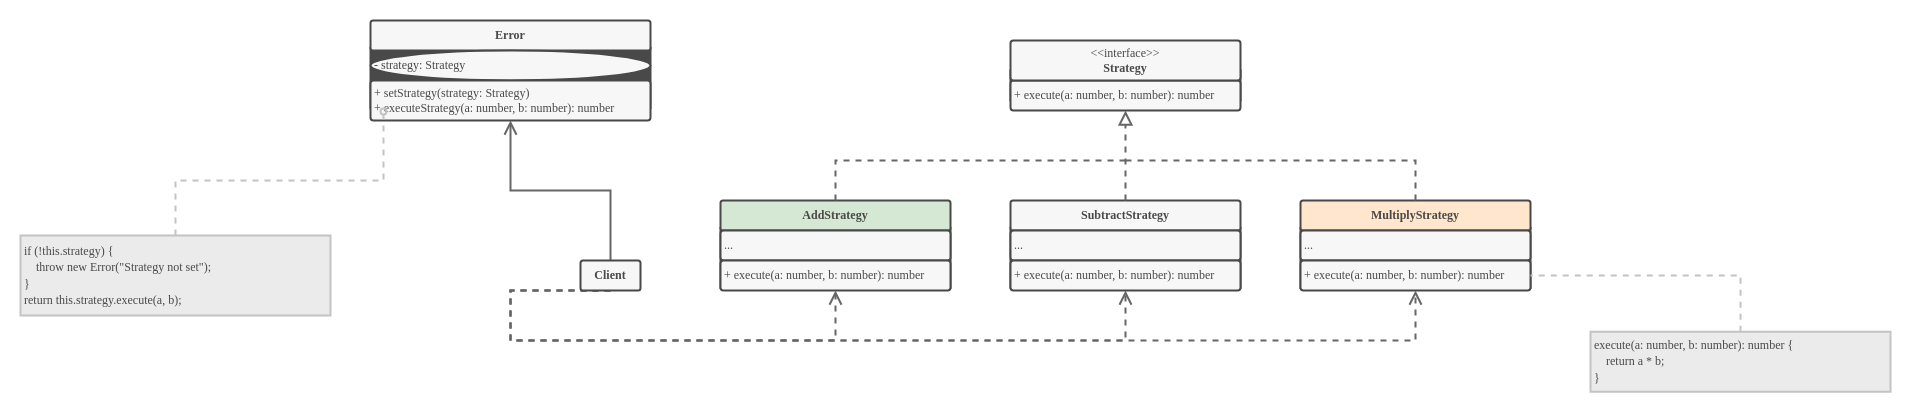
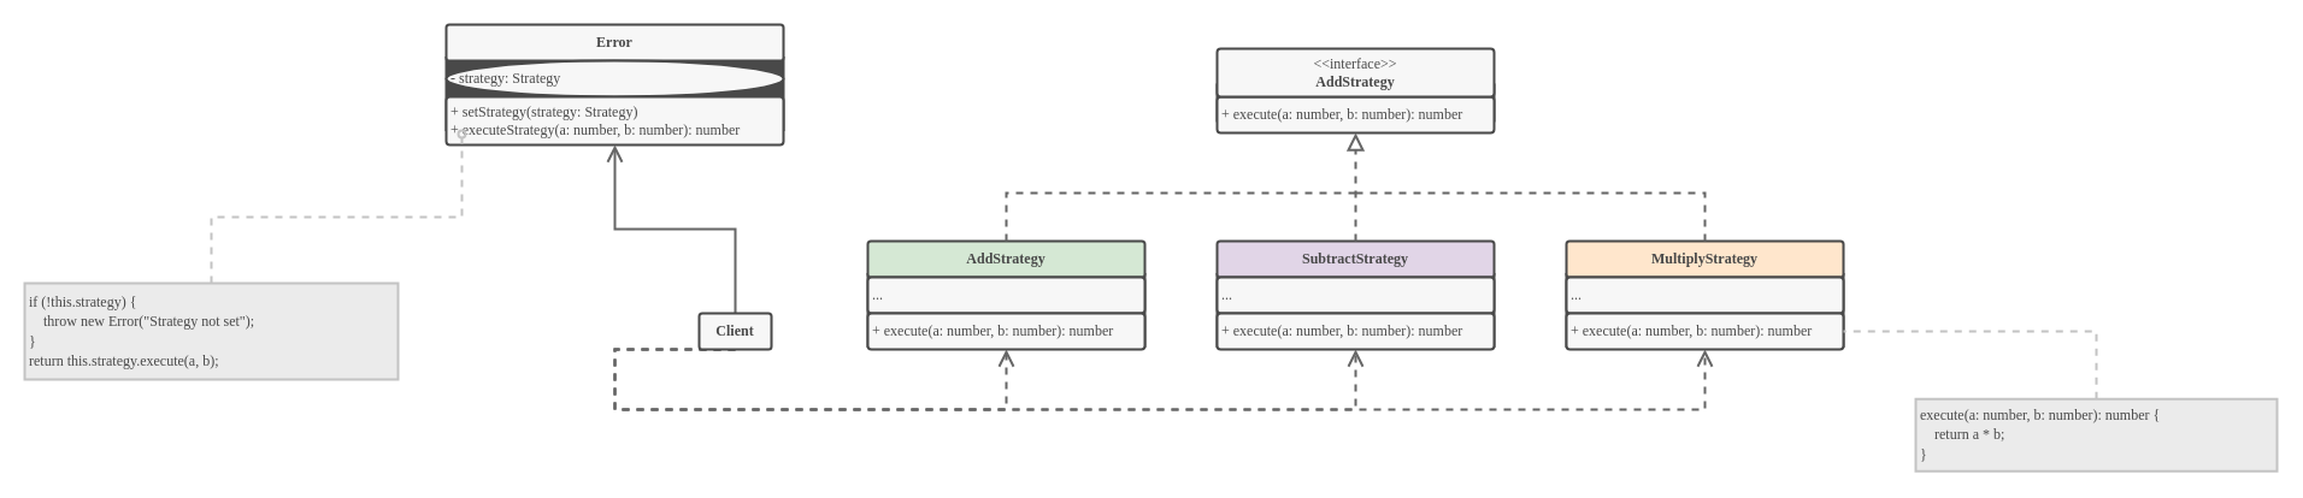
  <mxCell id="0" />
  <mxCell id="1" parent="0" />
  <mxCell id="2" value="" style="group" vertex="1" connectable="0" parent="1"><mxGeometry x="1010" y="40" width="230" height="70" as="geometry" /></mxCell>
  <mxCell id="3" value="" style="whiteSpace=wrap;html=1;strokeColor=#494949;fillColor=#494949;container=0;strokeWidth=2;" vertex="1" parent="2"><mxGeometry y="29.93" width="230.0" height="30" as="geometry" /></mxCell>
  <mxCell id="4" value="&lt;font color=&quot;#494949&quot; data-font-src=&quot;https://fonts.googleapis.com/css?family=Nunito&quot; face=&quot;Nunito&quot;&gt;+&amp;nbsp;execute(a: number, b: number): number&lt;br&gt;&lt;/font&gt;" style="rounded=1;whiteSpace=wrap;html=1;arcSize=6;fillColor=#F7F7F7;strokeColor=#494949;align=left;spacingLeft=2;container=0;strokeWidth=2;absoluteArcSize=1;" vertex="1" parent="2"><mxGeometry y="40" width="230" height="30" as="geometry" /></mxCell>
- <mxCell id="5" value="&lt;font face=&quot;Nunito&quot; color=&quot;#494949&quot;&gt;&amp;lt;&amp;lt;interface&amp;gt;&amp;gt;&lt;br&gt;&lt;b&gt;Strategy&lt;/b&gt;&lt;br&gt;&lt;/font&gt;" style="rounded=1;whiteSpace=wrap;html=1;arcSize=6;fillColor=#F7F7F7;strokeColor=#494949;container=0;strokeWidth=2;absoluteArcSize=1;" vertex="1" parent="2"><mxGeometry width="230" height="40" as="geometry" /></mxCell>
+ <mxCell id="5" value="&lt;font face=&quot;Nunito&quot; color=&quot;#494949&quot;&gt;&amp;lt;&amp;lt;interface&amp;gt;&amp;gt;&lt;br&gt;&lt;b&gt;AddStrategy&lt;/b&gt;&lt;br&gt;&lt;/font&gt;" style="rounded=1;whiteSpace=wrap;html=1;arcSize=6;fillColor=#F7F7F7;strokeColor=#494949;container=0;strokeWidth=2;absoluteArcSize=1;" vertex="1" parent="2"><mxGeometry width="230" height="40" as="geometry" /></mxCell>
  <mxCell id="6" value="" style="group" vertex="1" connectable="0" parent="1"><mxGeometry x="720" y="200" width="230" height="90" as="geometry" /></mxCell>
  <mxCell id="7" value="" style="whiteSpace=wrap;html=1;fillColor=#494949;strokeColor=#494949;container=0;strokeWidth=2;" vertex="1" parent="6"><mxGeometry y="27.5" width="230.0" height="60" as="geometry" /></mxCell>
  <mxCell id="8" value="&lt;font face=&quot;Nunito&quot; color=&quot;#494949&quot;&gt;&lt;b&gt;AddStrategy&lt;/b&gt;&lt;/font&gt;" style="rounded=1;whiteSpace=wrap;html=1;arcSize=5;fillColor=#d5e8d4;strokeColor=#494949;strokeWidth=2;container=0;absoluteArcSize=1;" vertex="1" parent="6"><mxGeometry width="230.0" height="30" as="geometry" /></mxCell>
  <mxCell id="9" value="&lt;font face=&quot;Nunito&quot;&gt;...&lt;/font&gt;" style="rounded=1;whiteSpace=wrap;html=1;arcSize=6;fillColor=#F7F7F7;strokeColor=#494949;align=left;perimeterSpacing=0;spacingLeft=2;fontColor=#494949;strokeWidth=2;container=0;absoluteArcSize=1;" vertex="1" parent="6"><mxGeometry y="30" width="230.0" height="30" as="geometry" /></mxCell>
  <mxCell id="10" value="&lt;font face=&quot;Nunito&quot; color=&quot;#494949&quot;&gt;+ execute(a: number, b: number): number&lt;br&gt;&lt;/font&gt;" style="rounded=1;whiteSpace=wrap;html=1;arcSize=6;fillColor=#F7F7F7;strokeColor=#494949;align=left;spacingLeft=2;container=0;strokeWidth=2;absoluteArcSize=1;" vertex="1" parent="6"><mxGeometry y="60" width="230.0" height="30" as="geometry" /></mxCell>
  <mxCell id="11" value="" style="group" vertex="1" connectable="0" parent="1"><mxGeometry x="1010" y="200" width="230" height="90" as="geometry" /></mxCell>
  <mxCell id="12" value="" style="whiteSpace=wrap;html=1;fillColor=#494949;strokeColor=#494949;container=0;strokeWidth=2;" vertex="1" parent="11"><mxGeometry y="27.5" width="230.0" height="60" as="geometry" /></mxCell>
- <mxCell id="13" value="&lt;font face=&quot;Nunito&quot; color=&quot;#494949&quot;&gt;&lt;b&gt;SubtractStrategy&lt;/b&gt;&lt;/font&gt;" style="rounded=1;whiteSpace=wrap;html=1;arcSize=5;fillColor=#F7F7F7;strokeColor=#494949;strokeWidth=2;container=0;absoluteArcSize=1;" vertex="1" parent="11"><mxGeometry width="230.0" height="30" as="geometry" /></mxCell>
+ <mxCell id="13" value="&lt;font face=&quot;Nunito&quot; color=&quot;#494949&quot;&gt;&lt;b&gt;SubtractStrategy&lt;/b&gt;&lt;/font&gt;" style="rounded=1;whiteSpace=wrap;html=1;arcSize=5;fillColor=#e1d5e7;strokeColor=#494949;strokeWidth=2;container=0;absoluteArcSize=1;" vertex="1" parent="11"><mxGeometry width="230.0" height="30" as="geometry" /></mxCell>
  <mxCell id="14" value="&lt;font face=&quot;Nunito&quot;&gt;...&lt;/font&gt;" style="rounded=1;whiteSpace=wrap;html=1;arcSize=6;fillColor=#F7F7F7;strokeColor=#494949;align=left;perimeterSpacing=0;spacingLeft=2;fontColor=#494949;strokeWidth=2;container=0;absoluteArcSize=1;" vertex="1" parent="11"><mxGeometry y="30" width="230.0" height="30" as="geometry" /></mxCell>
  <mxCell id="15" value="&lt;font face=&quot;Nunito&quot; color=&quot;#494949&quot;&gt;+ execute(a: number, b: number): number&lt;br&gt;&lt;/font&gt;" style="rounded=1;whiteSpace=wrap;html=1;arcSize=6;fillColor=#F7F7F7;strokeColor=#494949;align=left;spacingLeft=2;container=0;strokeWidth=2;absoluteArcSize=1;" vertex="1" parent="11"><mxGeometry y="60" width="230.0" height="30" as="geometry" /></mxCell>
  <mxCell id="16" value="" style="group" vertex="1" connectable="0" parent="1"><mxGeometry x="1300" y="200" width="230" height="90" as="geometry" /></mxCell>
  <mxCell id="17" value="" style="whiteSpace=wrap;html=1;fillColor=#494949;strokeColor=#494949;container=0;strokeWidth=2;" vertex="1" parent="16"><mxGeometry y="27.5" width="230.0" height="60" as="geometry" /></mxCell>
  <mxCell id="18" value="&lt;font face=&quot;Nunito&quot; color=&quot;#494949&quot;&gt;&lt;b&gt;MultiplyStrategy&lt;/b&gt;&lt;/font&gt;" style="rounded=1;whiteSpace=wrap;html=1;arcSize=5;fillColor=#ffe6cc;strokeColor=#494949;strokeWidth=2;container=0;absoluteArcSize=1;" vertex="1" parent="16"><mxGeometry width="230.0" height="30" as="geometry" /></mxCell>
  <mxCell id="19" value="&lt;font face=&quot;Nunito&quot;&gt;...&lt;/font&gt;" style="rounded=1;whiteSpace=wrap;html=1;arcSize=6;fillColor=#F7F7F7;strokeColor=#494949;align=left;perimeterSpacing=0;spacingLeft=2;fontColor=#494949;strokeWidth=2;container=0;absoluteArcSize=1;" vertex="1" parent="16"><mxGeometry y="30" width="230.0" height="30" as="geometry" /></mxCell>
  <mxCell id="20" value="&lt;font face=&quot;Nunito&quot; color=&quot;#494949&quot;&gt;+ execute(a: number, b: number): number&lt;br&gt;&lt;/font&gt;" style="rounded=1;whiteSpace=wrap;html=1;arcSize=6;fillColor=#F7F7F7;strokeColor=#494949;align=left;spacingLeft=2;container=0;strokeWidth=2;absoluteArcSize=1;" vertex="1" parent="16"><mxGeometry y="60" width="230.0" height="30" as="geometry" /></mxCell>
  <mxCell id="21" value="" style="group" vertex="1" connectable="0" parent="1"><mxGeometry x="370" y="20" width="280" height="90" as="geometry" /></mxCell>
  <mxCell id="22" value="" style="whiteSpace=wrap;html=1;fillColor=#494949;strokeColor=#494949;container=0;strokeWidth=2;" vertex="1" parent="21"><mxGeometry y="27.5" width="280" height="60" as="geometry" /></mxCell>
  <mxCell id="23" value="&lt;font face=&quot;Nunito&quot; color=&quot;#494949&quot;&gt;&lt;b&gt;Error&lt;/b&gt;&lt;/font&gt;" style="rounded=1;whiteSpace=wrap;html=1;arcSize=5;fillColor=#F7F7F7;strokeColor=#494949;strokeWidth=2;container=0;absoluteArcSize=1;" vertex="1" parent="21"><mxGeometry width="280" height="30" as="geometry" /></mxCell>
  <mxCell id="24" value="&lt;font face=&quot;Nunito&quot;&gt;- strategy: Strategy&lt;/font&gt;" style="ellipse;whiteSpace=wrap;html=1;arcSize=6;fillColor=#F7F7F7;strokeColor=#494949;align=left;perimeterSpacing=0;spacingLeft=2;fontColor=#494949;strokeWidth=2;container=0;absoluteArcSize=1;" vertex="1" parent="21"><mxGeometry y="30" width="280" height="30" as="geometry" /></mxCell>
  <mxCell id="25" value="&lt;font face=&quot;Nunito&quot; color=&quot;#494949&quot;&gt;+ setStrategy(strategy: Strategy)&lt;br&gt;+ executeStrategy(a: number, b: number): number&lt;br&gt;&lt;/font&gt;" style="rounded=1;whiteSpace=wrap;html=1;arcSize=6;fillColor=#F7F7F7;strokeColor=#494949;align=left;spacingLeft=2;container=0;strokeWidth=2;absoluteArcSize=1;" vertex="1" parent="21"><mxGeometry y="60" width="280" height="40" as="geometry" /></mxCell>
  <mxCell id="26" style="edgeStyle=orthogonalEdgeStyle;rounded=0;html=1;endArrow=block;strokeColor=#666666;fontSource=https%3A%2F%2Ffonts.googleapis.com%2Fcss%3Ffamily%3DFira%2BCode%2BMedium;startArrow=none;startFill=0;endFill=0;targetPerimeterSpacing=0;strokeWidth=2;endSize=10;startSize=10;sourcePerimeterSpacing=0;dashed=1;" edge="1" parent="1" source="13" target="4"><mxGeometry relative="1" as="geometry" /></mxCell>
  <mxCell id="27" style="edgeStyle=orthogonalEdgeStyle;rounded=0;html=1;dashed=1;endArrow=none;endFill=0;strokeColor=#666666;fontSource=https%3A%2F%2Ffonts.googleapis.com%2Fcss%3Ffamily%3DFira%2BCode%2BMedium;startArrow=none;startFill=0;targetPerimeterSpacing=0;strokeWidth=2;endSize=10;startSize=10;sourcePerimeterSpacing=0;" edge="1" parent="1" source="8"><mxGeometry relative="1" as="geometry"><mxPoint x="1125" y="160" as="targetPoint" /><Array as="points"><mxPoint x="835" y="160" /><mxPoint x="1125" y="160" /></Array></mxGeometry></mxCell>
  <mxCell id="28" style="edgeStyle=orthogonalEdgeStyle;rounded=0;html=1;dashed=1;endArrow=none;endFill=0;strokeColor=#666666;fontSource=https%3A%2F%2Ffonts.googleapis.com%2Fcss%3Ffamily%3DFira%2BCode%2BMedium;startArrow=none;startFill=0;targetPerimeterSpacing=0;strokeWidth=2;endSize=10;startSize=10;sourcePerimeterSpacing=0;" edge="1" parent="1" source="18"><mxGeometry relative="1" as="geometry"><mxPoint x="1125" y="160" as="targetPoint" /><Array as="points"><mxPoint x="1415" y="160" /></Array></mxGeometry></mxCell>
  <mxCell id="29" style="edgeStyle=orthogonalEdgeStyle;rounded=0;html=1;dashed=1;fontFamily=Helvetica;fontSource=https%3A%2F%2Ffonts.googleapis.com%2Fcss%3Ffamily%3DFira%2BCode%2BMedium;endArrow=oval;endFill=0;strokeColor=#C3C3C3;startArrow=none;startFill=0;strokeWidth=2;startSize=6;endSize=6;sourcePerimeterSpacing=2;targetPerimeterSpacing=1;exitX=0.5;exitY=0;exitDx=0;exitDy=0;" edge="1" parent="1" source="30"><mxGeometry relative="1" as="geometry"><mxPoint x="383" y="111" as="targetPoint" /><Array as="points"><mxPoint x="175" y="180" /><mxPoint x="383" y="180" /></Array></mxGeometry></mxCell>
  <mxCell id="30" value="&lt;div style=&quot;line-height: 26px;&quot;&gt;&lt;div style=&quot;line-height: 26px;&quot;&gt;&lt;div style=&quot;line-height: 26px;&quot;&gt;&lt;div style=&quot;line-height: 147%;&quot;&gt;&lt;div style=&quot;line-height: 147%;&quot;&gt;&lt;div style=&quot;line-height: 137%;&quot;&gt;&lt;div style=&quot;line-height: 137%;&quot;&gt;&lt;div style=&quot;line-height: 157%;&quot;&gt;&lt;div style=&quot;line-height: 157%;&quot;&gt;&lt;div style=&quot;line-height: 157%;&quot;&gt;&lt;div style=&quot;line-height: 157%;&quot;&gt;&lt;div style=&quot;line-height: 137%;&quot;&gt;&lt;div style=&quot;line-height: 137%;&quot;&gt;&lt;div style=&quot;line-height: 137%;&quot;&gt;&lt;font data-font-src=&quot;https://fonts.googleapis.com/css?family=Fira+Code+Medium&quot; face=&quot;Fira Code Medium&quot;&gt;if (!this.strategy) {&lt;/font&gt;&lt;/div&gt;&lt;div style=&quot;line-height: 137%;&quot;&gt;&lt;font data-font-src=&quot;https://fonts.googleapis.com/css?family=Fira+Code+Medium&quot; face=&quot;Fira Code Medium&quot;&gt;&amp;nbsp; &amp;nbsp; throw new Error(&quot;Strategy not set&quot;);&lt;/font&gt;&lt;/div&gt;&lt;div style=&quot;line-height: 137%;&quot;&gt;&lt;font data-font-src=&quot;https://fonts.googleapis.com/css?family=Fira+Code+Medium&quot; face=&quot;Fira Code Medium&quot;&gt;}&lt;/font&gt;&lt;/div&gt;&lt;div style=&quot;line-height: 137%;&quot;&gt;&lt;font data-font-src=&quot;https://fonts.googleapis.com/css?family=Fira+Code+Medium&quot; face=&quot;Fira Code Medium&quot;&gt;return this.strategy.execute(a, b);&lt;/font&gt;&lt;/div&gt;&lt;/div&gt;&lt;/div&gt;&lt;/div&gt;&lt;/div&gt;&lt;/div&gt;&lt;/div&gt;&lt;/div&gt;&lt;/div&gt;&lt;/div&gt;&lt;/div&gt;&lt;/div&gt;&lt;/div&gt;&lt;/div&gt;" style="rounded=0;whiteSpace=wrap;html=1;fontColor=#494949;strokeColor=#C3C3C3;fillColor=#EBEBEB;align=left;verticalAlign=middle;spacingLeft=2;spacingRight=1;strokeWidth=2;" vertex="1" parent="1"><mxGeometry x="20" y="235" width="310" height="80" as="geometry" /></mxCell>
  <mxCell id="31" style="edgeStyle=orthogonalEdgeStyle;rounded=0;html=1;entryX=0.5;entryY=1;entryDx=0;entryDy=0;fontFamily=Helvetica;fontSource=https%3A%2F%2Ffonts.googleapis.com%2Fcss%3Ffamily%3DFira%2BCode%2BMedium;startArrow=none;startFill=0;endArrow=open;endFill=0;strokeColor=#666666;targetPerimeterSpacing=0;strokeWidth=2;endSize=10;startSize=10;sourcePerimeterSpacing=0;" edge="1" parent="1" source="35" target="25"><mxGeometry relative="1" as="geometry" /></mxCell>
  <mxCell id="32" style="edgeStyle=orthogonalEdgeStyle;rounded=0;html=1;entryX=0.5;entryY=1;entryDx=0;entryDy=0;fontFamily=Helvetica;fontSource=https%3A%2F%2Ffonts.googleapis.com%2Fcss%3Ffamily%3DFira%2BCode%2BMedium;startArrow=none;startFill=0;endArrow=open;endFill=0;strokeColor=#666666;targetPerimeterSpacing=0;strokeWidth=2;endSize=10;startSize=10;sourcePerimeterSpacing=0;dashed=1;exitX=0.5;exitY=1;exitDx=0;exitDy=0;" edge="1" parent="1" source="35" target="10"><mxGeometry relative="1" as="geometry"><Array as="points"><mxPoint x="510" y="340" /><mxPoint x="835" y="340" /></Array></mxGeometry></mxCell>
  <mxCell id="33" style="edgeStyle=orthogonalEdgeStyle;rounded=0;html=1;entryX=0.5;entryY=1;entryDx=0;entryDy=0;fontFamily=Helvetica;fontSource=https%3A%2F%2Ffonts.googleapis.com%2Fcss%3Ffamily%3DFira%2BCode%2BMedium;startArrow=none;startFill=0;endArrow=open;endFill=0;strokeColor=#666666;targetPerimeterSpacing=0;strokeWidth=2;endSize=10;startSize=10;sourcePerimeterSpacing=0;dashed=1;exitX=0.5;exitY=1;exitDx=0;exitDy=0;" edge="1" parent="1" source="35" target="15"><mxGeometry relative="1" as="geometry"><Array as="points"><mxPoint x="510" y="340" /><mxPoint x="1125" y="340" /></Array></mxGeometry></mxCell>
  <mxCell id="34" style="edgeStyle=orthogonalEdgeStyle;rounded=0;html=1;entryX=0.5;entryY=1;entryDx=0;entryDy=0;fontFamily=Helvetica;fontSource=https%3A%2F%2Ffonts.googleapis.com%2Fcss%3Ffamily%3DFira%2BCode%2BMedium;startArrow=none;startFill=0;endArrow=open;endFill=0;strokeColor=#666666;targetPerimeterSpacing=0;strokeWidth=2;endSize=10;startSize=10;sourcePerimeterSpacing=0;dashed=1;exitX=0.5;exitY=1;exitDx=0;exitDy=0;" edge="1" parent="1" source="35" target="20"><mxGeometry relative="1" as="geometry"><Array as="points"><mxPoint x="510" y="340" /><mxPoint x="1415" y="340" /></Array></mxGeometry></mxCell>
  <mxCell id="35" value="&lt;font face=&quot;Nunito&quot; color=&quot;#494949&quot;&gt;&lt;b&gt;Client&lt;/b&gt;&lt;/font&gt;" style="rounded=1;whiteSpace=wrap;html=1;arcSize=5;fillColor=#F7F7F7;strokeColor=#494949;strokeWidth=2;container=0;absoluteArcSize=1;" vertex="1" parent="1"><mxGeometry x="580" y="260" width="60" height="30" as="geometry" /></mxCell>
  <mxCell id="36" style="edgeStyle=orthogonalEdgeStyle;rounded=0;html=1;entryX=1;entryY=0.5;entryDx=0;entryDy=0;dashed=1;fontFamily=Helvetica;fontSource=https%3A%2F%2Ffonts.googleapis.com%2Fcss%3Ffamily%3DFira%2BCode%2BMedium;startArrow=none;startFill=0;endArrow=none;endFill=0;exitX=0.5;exitY=0;exitDx=0;exitDy=0;strokeColor=#C3C3C3;strokeWidth=2;startSize=6;endSize=6;sourcePerimeterSpacing=2;targetPerimeterSpacing=1;" edge="1" parent="1" source="37" target="20"><mxGeometry relative="1" as="geometry" /></mxCell>
  <mxCell id="37" value="&lt;div style=&quot;line-height: 26px;&quot;&gt;&lt;div style=&quot;line-height: 26px;&quot;&gt;&lt;div style=&quot;line-height: 26px;&quot;&gt;&lt;div style=&quot;line-height: 147%;&quot;&gt;&lt;div style=&quot;line-height: 147%;&quot;&gt;&lt;div style=&quot;line-height: 137%;&quot;&gt;&lt;div style=&quot;line-height: 137%;&quot;&gt;&lt;div style=&quot;line-height: 157%;&quot;&gt;&lt;div style=&quot;line-height: 157%;&quot;&gt;&lt;div style=&quot;line-height: 157%;&quot;&gt;&lt;div style=&quot;line-height: 157%;&quot;&gt;&lt;div style=&quot;line-height: 137%;&quot;&gt;&lt;div style=&quot;line-height: 137%;&quot;&gt;&lt;div style=&quot;line-height: 137%;&quot;&gt;&lt;div style=&quot;line-height: 137%;&quot;&gt;&lt;font data-font-src=&quot;https://fonts.googleapis.com/css?family=Fira+Code+Medium&quot; face=&quot;Fira Code Medium&quot;&gt;execute(a: number, b: number): number {&lt;/font&gt;&lt;/div&gt;&lt;div style=&quot;line-height: 137%;&quot;&gt;&lt;font data-font-src=&quot;https://fonts.googleapis.com/css?family=Fira+Code+Medium&quot; face=&quot;Fira Code Medium&quot;&gt;&amp;nbsp; &amp;nbsp; return a * b;&lt;/font&gt;&lt;/div&gt;&lt;div style=&quot;line-height: 137%;&quot;&gt;&lt;font data-font-src=&quot;https://fonts.googleapis.com/css?family=Fira+Code+Medium&quot; face=&quot;Fira Code Medium&quot;&gt;}&lt;/font&gt;&lt;/div&gt;&lt;/div&gt;&lt;/div&gt;&lt;/div&gt;&lt;/div&gt;&lt;/div&gt;&lt;/div&gt;&lt;/div&gt;&lt;/div&gt;&lt;/div&gt;&lt;/div&gt;&lt;/div&gt;&lt;/div&gt;&lt;/div&gt;&lt;/div&gt;" style="rounded=0;whiteSpace=wrap;html=1;fontColor=#494949;strokeColor=#C3C3C3;fillColor=#EBEBEB;align=left;verticalAlign=middle;spacingLeft=2;spacingRight=1;strokeWidth=2;" vertex="1" parent="1"><mxGeometry x="1590" y="331.25" width="300" height="60" as="geometry" /></mxCell>
